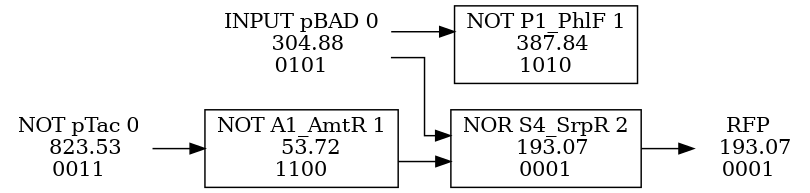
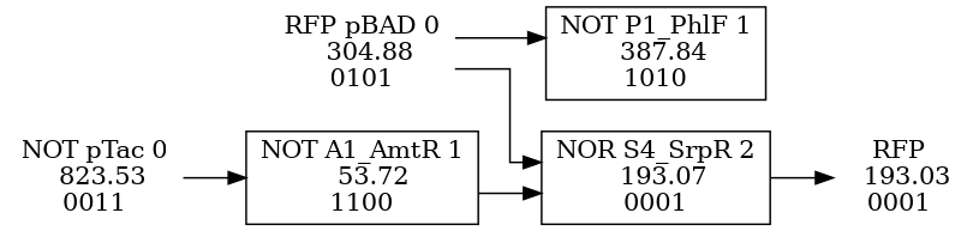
  digraph {
    rankdir=LR
    splines=ortho
    node [shape=none]
-   n1 [label="RFP\n  193.07\n0001"]
-   n2 [label="INPUT pBAD 0\n  304.88\n0101"]
+   n1 [label="RFP\n  193.03\n0001"]
+   n2 [label="RFP pBAD 0\n  304.88\n0101"]
    n3 [fillcolor=gray100 label="NOT P1_PhlF 1\n  387.84\n1010" shape=box style=filled]
    n4 [fillcolor=gray100 label="NOR S4_SrpR 2\n  193.07\n0001" shape=box style=filled]
    n5 [label="NOT pTac 0\n  823.53\n0011"]
    n6 [fillcolor=gray100 label="NOT A1_AmtR 1\n   53.72\n1100" shape=box style=filled]
    n2 -> n3
    n2 -> n4
    n4 -> n1
    n5 -> n6
    n6 -> n4
  }
